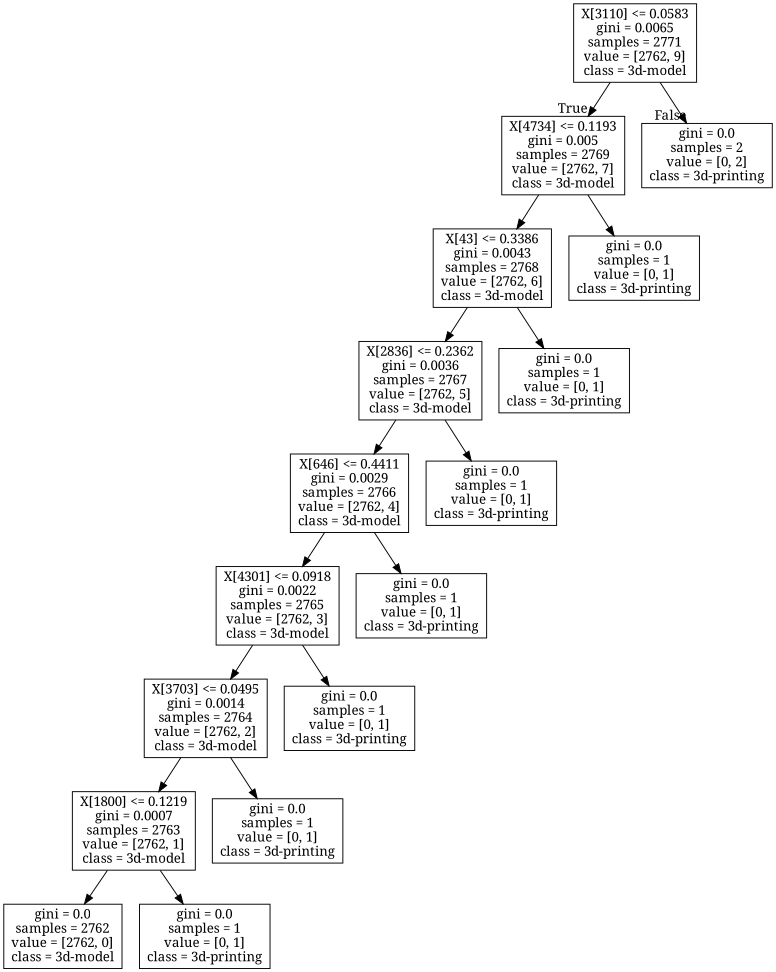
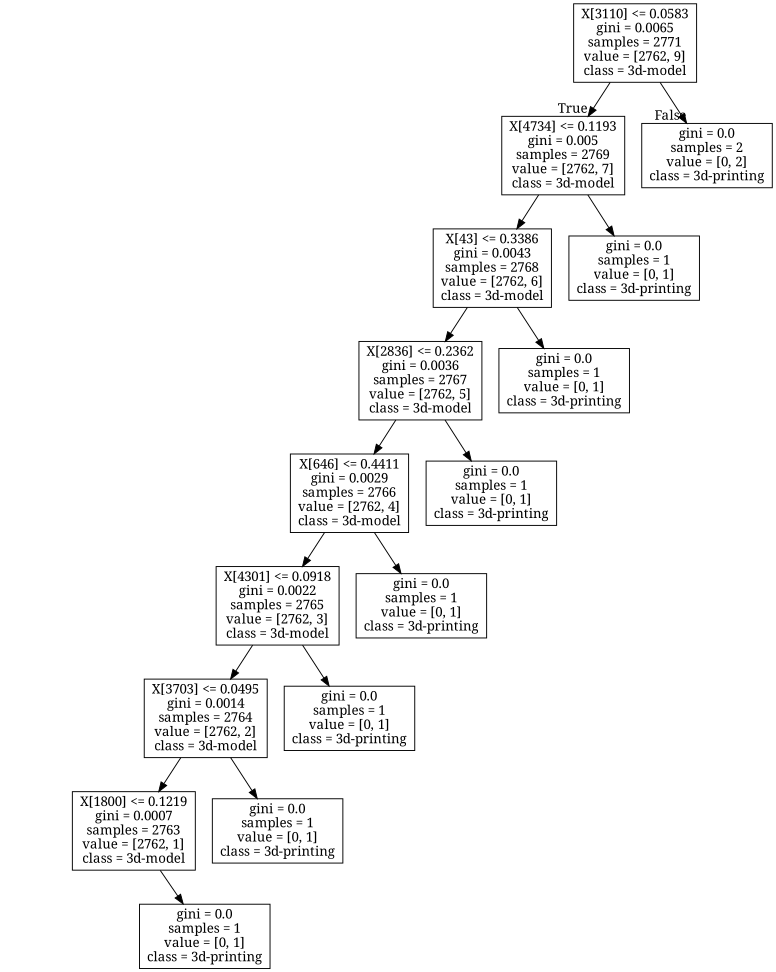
  digraph {
    fontname="Noto Serif"
    node [shape=box fontname="Noto Serif"]
    edge [fontname="Noto Serif"]
    n1 [label="X[3110] <= 0.0583\ngini = 0.0065\nsamples = 2771\nvalue = [2762, 9]\nclass = 3d-model"]
    n2 [label="X[4734] <= 0.1193\ngini = 0.005\nsamples = 2769\nvalue = [2762, 7]\nclass = 3d-model"]
    n3 [label="gini = 0.0\nsamples = 2\nvalue = [0, 2]\nclass = 3d-printing"]
    n4 [label="X[43] <= 0.3386\ngini = 0.0043\nsamples = 2768\nvalue = [2762, 6]\nclass = 3d-model"]
    n5 [label="gini = 0.0\nsamples = 1\nvalue = [0, 1]\nclass = 3d-printing"]
    n6 [label="X[2836] <= 0.2362\ngini = 0.0036\nsamples = 2767\nvalue = [2762, 5]\nclass = 3d-model"]
    n7 [label="gini = 0.0\nsamples = 1\nvalue = [0, 1]\nclass = 3d-printing"]
    n8 [label="X[646] <= 0.4411\ngini = 0.0029\nsamples = 2766\nvalue = [2762, 4]\nclass = 3d-model"]
    n9 [label="gini = 0.0\nsamples = 1\nvalue = [0, 1]\nclass = 3d-printing"]
    n10 [label="X[4301] <= 0.0918\ngini = 0.0022\nsamples = 2765\nvalue = [2762, 3]\nclass = 3d-model"]
    n11 [label="gini = 0.0\nsamples = 1\nvalue = [0, 1]\nclass = 3d-printing"]
    n12 [label="X[3703] <= 0.0495\ngini = 0.0014\nsamples = 2764\nvalue = [2762, 2]\nclass = 3d-model"]
    n13 [label="gini = 0.0\nsamples = 1\nvalue = [0, 1]\nclass = 3d-printing"]
    n14 [label="X[1800] <= 0.1219\ngini = 0.0007\nsamples = 2763\nvalue = [2762, 1]\nclass = 3d-model"]
    n15 [label="gini = 0.0\nsamples = 1\nvalue = [0, 1]\nclass = 3d-printing"]
-   n16 [label="gini = 0.0\nsamples = 2762\nvalue = [2762, 0]\nclass = 3d-model"]
    n17 [label="gini = 0.0\nsamples = 1\nvalue = [0, 1]\nclass = 3d-printing"]
    n1 -> n2 [headlabel=True labelangle=45 labeldistance=2.5]
    n1 -> n3 [headlabel=False labelangle=-45 labeldistance=2.5]
    n2 -> n4
    n2 -> n5
    n4 -> n6
    n4 -> n7
    n6 -> n8
    n6 -> n9
    n8 -> n10
    n8 -> n11
    n10 -> n12
    n10 -> n13
    n12 -> n14
    n12 -> n15
-   n14 -> n16
    n14 -> n17
  }
